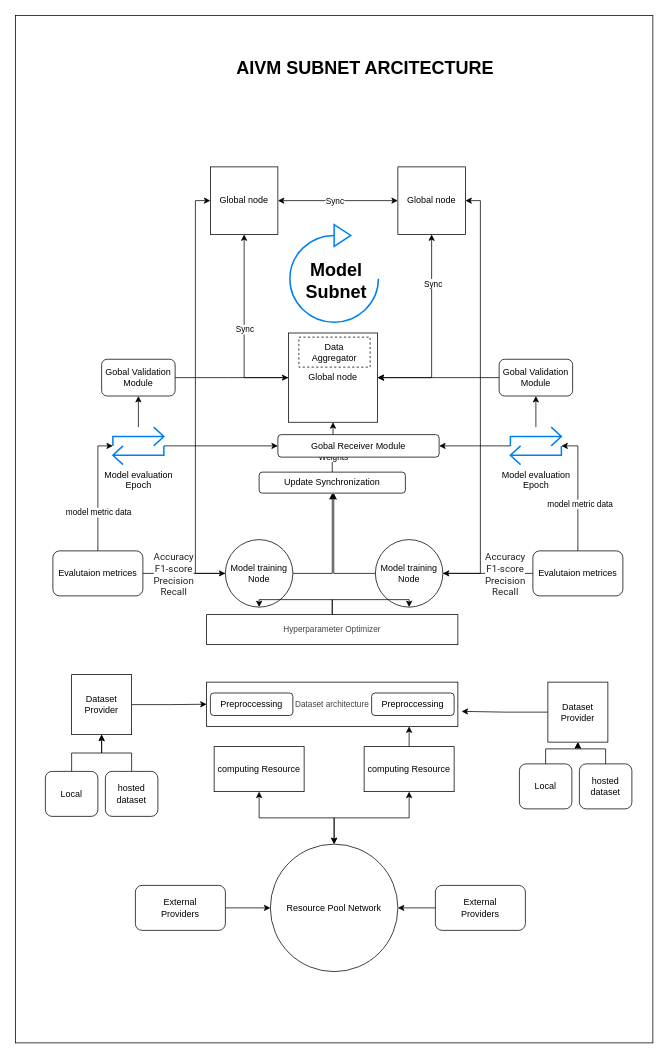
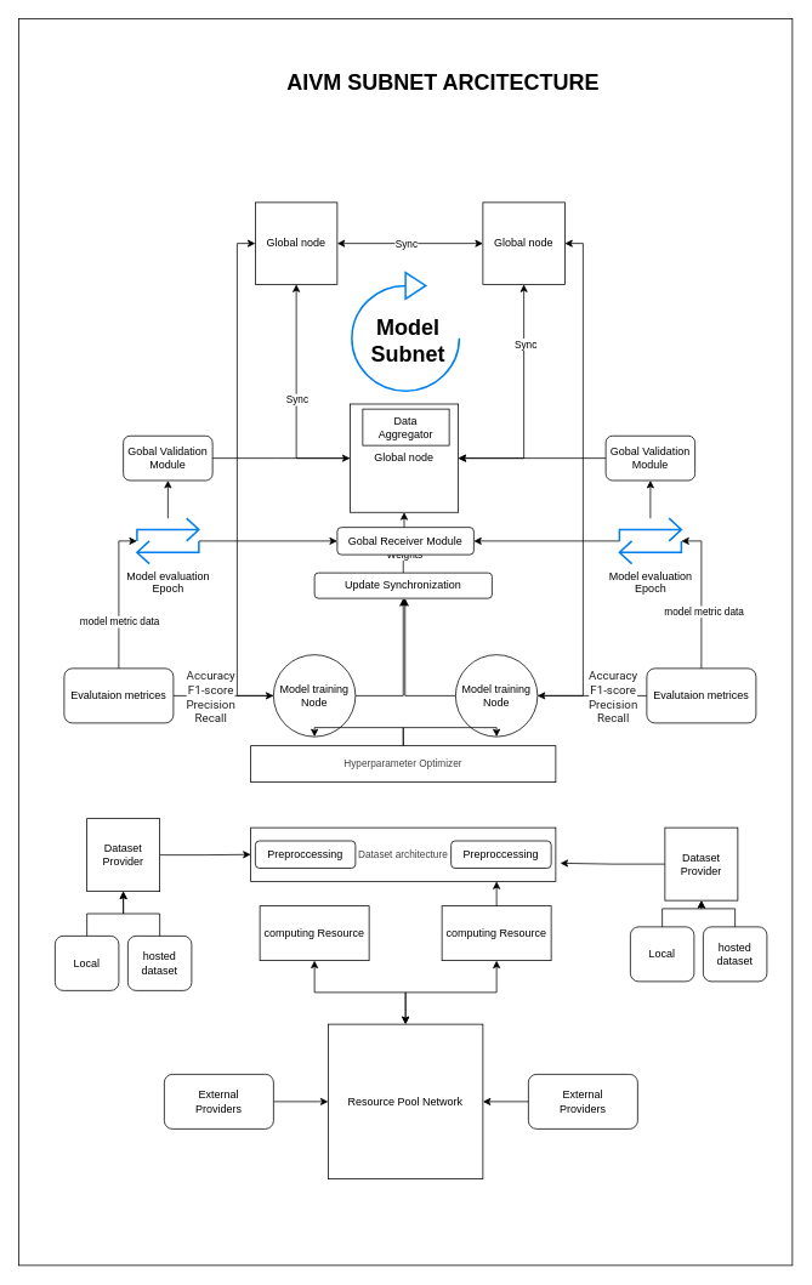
  <mxCell id="0" />
  <mxCell id="1" parent="0" />
  <mxCell id="2" value="" style="rounded=0;whiteSpace=wrap;html=1;" vertex="1" parent="1"><mxGeometry y="20" width="850" height="1370" as="geometry" x="20" /></mxCell>
  <mxCell id="3" style="edgeStyle=orthogonalEdgeStyle;rounded=0;orthogonalLoop=1;jettySize=auto;html=1;" edge="1" parent="1" source="4"><mxGeometry relative="1" as="geometry"><mxPoint x="220" y="503" as="targetPoint" /></mxGeometry></mxCell>
  <mxCell id="4" value="Global node" style="whiteSpace=wrap;html=1;aspect=fixed;" vertex="1" parent="1"><mxGeometry x="384" y="443.5" width="119" height="119" as="geometry" /></mxCell>
  <mxCell id="5" style="edgeStyle=orthogonalEdgeStyle;rounded=0;orthogonalLoop=1;jettySize=auto;html=1;entryX=1;entryY=0.5;entryDx=0;entryDy=0;startArrow=classic;startFill=1;" edge="1" parent="1" source="6" target="4"><mxGeometry relative="1" as="geometry"><Array as="points"><mxPoint x="575" y="503" /></Array></mxGeometry></mxCell>
  <mxCell id="6" value="Global node" style="whiteSpace=wrap;html=1;aspect=fixed;" vertex="1" parent="1"><mxGeometry x="530" y="222" width="90" height="90" as="geometry" /></mxCell>
  <mxCell id="7" style="edgeStyle=orthogonalEdgeStyle;rounded=0;orthogonalLoop=1;jettySize=auto;html=1;entryX=0;entryY=0.5;entryDx=0;entryDy=0;startArrow=classic;startFill=1;" edge="1" parent="1" source="10" target="4"><mxGeometry relative="1" as="geometry"><Array as="points"><mxPoint x="325" y="503" /></Array></mxGeometry></mxCell>
  <mxCell id="8" style="edgeStyle=orthogonalEdgeStyle;rounded=0;orthogonalLoop=1;jettySize=auto;html=1;startArrow=classic;startFill=1;" edge="1" parent="1" source="10" target="6"><mxGeometry relative="1" as="geometry" /></mxCell>
  <mxCell id="9" value="Sync" style="edgeLabel;html=1;align=center;verticalAlign=middle;resizable=0;points=[];" vertex="1" connectable="0" parent="8"><mxGeometry x="0.082" y="4" relative="1" as="geometry"><mxPoint x="-12" y="4" as="offset" /></mxGeometry></mxCell>
  <mxCell id="10" value="Global node" style="whiteSpace=wrap;html=1;aspect=fixed;" vertex="1" parent="1"><mxGeometry x="280" y="222" width="90" height="90" as="geometry" /></mxCell>
  <mxCell id="11" value="&lt;h1 style=&quot;margin-top: 0px;&quot;&gt;Model Subnet&lt;/h1&gt;" style="text;html=1;whiteSpace=wrap;overflow=hidden;rounded=0;align=center;" vertex="1" parent="1"><mxGeometry x="393" y="339" width="110" height="70" as="geometry" /></mxCell>
  <mxCell id="12" value="Sync" style="edgeLabel;html=1;align=center;verticalAlign=middle;resizable=0;points=[];" vertex="1" connectable="0" parent="1"><mxGeometry x="460" y="292" as="geometry"><mxPoint x="116" y="85" as="offset" /></mxGeometry></mxCell>
  <mxCell id="13" value="Sync" style="edgeLabel;html=1;align=center;verticalAlign=middle;resizable=0;points=[];" vertex="1" connectable="0" parent="1"><mxGeometry x="325" y="438" as="geometry" /></mxCell>
  <mxCell id="14" style="edgeStyle=orthogonalEdgeStyle;rounded=0;orthogonalLoop=1;jettySize=auto;html=1;entryX=0.5;entryY=1;entryDx=0;entryDy=0;" edge="1" parent="1" source="16" target="53"><mxGeometry relative="1" as="geometry"><Array as="points"><mxPoint x="443" y="764" /></Array></mxGeometry></mxCell>
  <mxCell id="15" style="edgeStyle=orthogonalEdgeStyle;rounded=0;orthogonalLoop=1;jettySize=auto;html=1;entryX=0;entryY=0.5;entryDx=0;entryDy=0;" edge="1" parent="1" source="16" target="10"><mxGeometry relative="1" as="geometry"><Array as="points"><mxPoint x="260" y="764" /><mxPoint x="260" y="267" /></Array></mxGeometry></mxCell>
  <mxCell id="16" value="Model training&lt;div&gt;Node&lt;/div&gt;" style="ellipse;whiteSpace=wrap;html=1;aspect=fixed;" vertex="1" parent="1"><mxGeometry x="300" y="719" width="90" height="90" as="geometry" /></mxCell>
  <mxCell id="17" style="edgeStyle=orthogonalEdgeStyle;rounded=0;orthogonalLoop=1;jettySize=auto;html=1;entryX=0.5;entryY=1;entryDx=0;entryDy=0;" edge="1" parent="1" source="53" target="4"><mxGeometry relative="1" as="geometry" /></mxCell>
  <mxCell id="18" value="Weights" style="edgeLabel;html=1;align=center;verticalAlign=middle;resizable=0;points=[];" vertex="1" connectable="0" parent="17"><mxGeometry x="0.742" relative="1" as="geometry"><mxPoint y="37" as="offset" /></mxGeometry></mxCell>
  <mxCell id="19" style="edgeStyle=orthogonalEdgeStyle;rounded=0;orthogonalLoop=1;jettySize=auto;html=1;entryX=1;entryY=0.5;entryDx=0;entryDy=0;" edge="1" parent="1" source="21" target="6"><mxGeometry relative="1" as="geometry"><Array as="points"><mxPoint x="640" y="764" /><mxPoint x="640" y="267" /></Array></mxGeometry></mxCell>
  <mxCell id="20" style="edgeStyle=orthogonalEdgeStyle;rounded=0;orthogonalLoop=1;jettySize=auto;html=1;entryX=0.5;entryY=1;entryDx=0;entryDy=0;" edge="1" parent="1"><mxGeometry relative="1" as="geometry"><mxPoint x="502" y="764" as="sourcePoint" /><mxPoint x="444.5" y="657" as="targetPoint" /><Array as="points"><mxPoint x="445" y="764" /></Array></mxGeometry></mxCell>
  <mxCell id="21" value="Model training&lt;div&gt;Node&lt;/div&gt;" style="ellipse;whiteSpace=wrap;html=1;aspect=fixed;" vertex="1" parent="1"><mxGeometry x="500" y="719" width="90" height="90" as="geometry" /></mxCell>
  <mxCell id="22" value="computing Resource" style="rounded=0;whiteSpace=wrap;html=1;" vertex="1" parent="1"><mxGeometry x="285" y="995" width="120" height="60" as="geometry" /></mxCell>
  <mxCell id="23" value="computing Resource" style="rounded=0;whiteSpace=wrap;html=1;" vertex="1" parent="1"><mxGeometry x="485" y="995" width="120" height="60" as="geometry" /></mxCell>
  <mxCell id="24" style="edgeStyle=orthogonalEdgeStyle;rounded=0;orthogonalLoop=1;jettySize=auto;html=1;entryX=0.5;entryY=1;entryDx=0;entryDy=0;startArrow=classic;startFill=1;" edge="1" parent="1" source="26" target="23"><mxGeometry relative="1" as="geometry" /></mxCell>
  <mxCell id="25" style="edgeStyle=orthogonalEdgeStyle;rounded=0;orthogonalLoop=1;jettySize=auto;html=1;entryX=0.5;entryY=1;entryDx=0;entryDy=0;startArrow=classic;startFill=1;" edge="1" parent="1" source="26" target="22"><mxGeometry relative="1" as="geometry" /></mxCell>
- <mxCell id="26" value="Resource Pool Network" style="ellipse;whiteSpace=wrap;html=1;aspect=fixed;" vertex="1" parent="1"><mxGeometry x="360" y="1125" width="170" height="170" as="geometry" /></mxCell>
+ <mxCell id="26" value="Resource Pool Network" style="whiteSpace=wrap;html=1;aspect=fixed;rounded=0;" vertex="1" parent="1"><mxGeometry x="360" y="1125" width="170" height="170" as="geometry" /></mxCell>
  <mxCell id="27" value="" style="edgeStyle=orthogonalEdgeStyle;rounded=0;orthogonalLoop=1;jettySize=auto;html=1;" edge="1" parent="1" source="28" target="26"><mxGeometry relative="1" as="geometry" /></mxCell>
  <mxCell id="28" value="External &lt;br&gt;Providers" style="rounded=1;whiteSpace=wrap;html=1;" vertex="1" parent="1"><mxGeometry x="180" y="1180" width="120" height="60" as="geometry" /></mxCell>
  <mxCell id="29" value="" style="edgeStyle=orthogonalEdgeStyle;rounded=0;orthogonalLoop=1;jettySize=auto;html=1;" edge="1" parent="1" source="30" target="26"><mxGeometry relative="1" as="geometry" /></mxCell>
  <mxCell id="30" value="External&lt;br&gt;Providers" style="rounded=1;whiteSpace=wrap;html=1;" vertex="1" parent="1"><mxGeometry x="580" y="1180" width="120" height="60" as="geometry" /></mxCell>
  <mxCell id="31" style="edgeStyle=orthogonalEdgeStyle;rounded=0;orthogonalLoop=1;jettySize=auto;html=1;entryX=0;entryY=0.5;entryDx=0;entryDy=0;" edge="1" parent="1" source="33" target="16"><mxGeometry relative="1" as="geometry" /></mxCell>
  <mxCell id="32" value="&lt;div&gt;&lt;span style=&quot;color: rgb(32, 33, 36); font-family: Roboto, arial, sans-serif; font-size: 13px; text-align: left; white-space: pre-wrap;&quot;&gt;Accuracy&lt;br/&gt;F1-score&lt;br/&gt;Precision&lt;br/&gt;Recall&lt;/span&gt;&lt;br&gt;&lt;/div&gt;" style="edgeLabel;html=1;align=center;verticalAlign=middle;resizable=0;points=[];" vertex="1" connectable="0" parent="31"><mxGeometry x="-0.23" y="-2" relative="1" as="geometry"><mxPoint x="-2" y="-2" as="offset" /></mxGeometry></mxCell>
  <mxCell id="33" value="Evalutaion metrices" style="rounded=1;whiteSpace=wrap;html=1;" vertex="1" parent="1"><mxGeometry x="70" y="734" width="120" height="60" as="geometry" /></mxCell>
  <mxCell id="34" style="edgeStyle=orthogonalEdgeStyle;rounded=0;orthogonalLoop=1;jettySize=auto;html=1;entryX=1;entryY=0.5;entryDx=0;entryDy=0;" edge="1" parent="1" source="37" target="21"><mxGeometry relative="1" as="geometry" /></mxCell>
  <mxCell id="35" value="&lt;span style=&quot;color: rgb(32, 33, 36); font-family: Roboto, arial, sans-serif; font-size: 13px; text-align: left; white-space: pre-wrap;&quot;&gt;Accuracy&lt;/span&gt;&lt;span style=&quot;color: rgb(32, 33, 36); font-family: Roboto, arial, sans-serif; font-size: 13px; text-align: left; white-space: pre-wrap;&quot;&gt;&lt;br/&gt;&lt;/span&gt;&lt;span style=&quot;color: rgb(32, 33, 36); font-family: Roboto, arial, sans-serif; font-size: 13px; text-align: left; white-space: pre-wrap;&quot;&gt;F1-score&lt;/span&gt;&lt;span style=&quot;color: rgb(32, 33, 36); font-family: Roboto, arial, sans-serif; font-size: 13px; text-align: left; white-space: pre-wrap;&quot;&gt;&lt;br/&gt;&lt;/span&gt;&lt;span style=&quot;color: rgb(32, 33, 36); font-family: Roboto, arial, sans-serif; font-size: 13px; text-align: left; white-space: pre-wrap;&quot;&gt;Precision&lt;/span&gt;&lt;span style=&quot;color: rgb(32, 33, 36); font-family: Roboto, arial, sans-serif; font-size: 13px; text-align: left; white-space: pre-wrap;&quot;&gt;&lt;br/&gt;&lt;/span&gt;&lt;span style=&quot;color: rgb(32, 33, 36); font-family: Roboto, arial, sans-serif; font-size: 13px; text-align: left; white-space: pre-wrap;&quot;&gt;Recall&lt;/span&gt;" style="edgeLabel;html=1;align=center;verticalAlign=middle;resizable=0;points=[];" vertex="1" connectable="0" parent="34"><mxGeometry x="-0.369" relative="1" as="geometry"><mxPoint as="offset" /></mxGeometry></mxCell>
  <mxCell id="36" style="edgeStyle=orthogonalEdgeStyle;rounded=0;orthogonalLoop=1;jettySize=auto;html=1;entryX=1;entryY=0.5;entryDx=0;entryDy=0;" edge="1" parent="1" source="60" target="38"><mxGeometry relative="1" as="geometry"><Array as="points" /></mxGeometry></mxCell>
  <mxCell id="37" value="Evalutaion metrices" style="rounded=1;whiteSpace=wrap;html=1;" vertex="1" parent="1"><mxGeometry x="710" y="734" width="120" height="60" as="geometry" /></mxCell>
- <mxCell id="38" value="Gobal Receiver Module" style="rounded=1;whiteSpace=wrap;html=1;" vertex="1" parent="1"><mxGeometry x="370" y="579" width="215" height="30" as="geometry" /></mxCell>
+ <mxCell id="38" value="Gobal Receiver Module" style="rounded=1;whiteSpace=wrap;html=1;" vertex="1" parent="1"><mxGeometry x="370" y="579" width="150" height="30" as="geometry" /></mxCell>
  <mxCell id="39" value="&lt;span id=&quot;docs-internal-guid-6943a75f-7fff-e89c-d8d8-6e341c577ea2&quot;&gt;&lt;span style=&quot;font-family: Arial, sans-serif; color: rgb(67, 67, 67); background-color: transparent; font-variant-numeric: normal; font-variant-east-asian: normal; font-variant-alternates: normal; font-variant-position: normal; vertical-align: baseline; white-space-collapse: preserve;&quot;&gt;&lt;font style=&quot;font-size: 11px;&quot;&gt;Dataset architecture&lt;/font&gt;&lt;/span&gt;&lt;/span&gt;" style="rounded=0;whiteSpace=wrap;html=1;" vertex="1" parent="1"><mxGeometry x="275" y="909" width="335" height="59" as="geometry" /></mxCell>
  <mxCell id="40" value="" style="edgeStyle=orthogonalEdgeStyle;rounded=0;orthogonalLoop=1;jettySize=auto;html=1;" edge="1" parent="1" source="23"><mxGeometry relative="1" as="geometry"><mxPoint x="545" y="995" as="sourcePoint" /><mxPoint x="545.027" y="968" as="targetPoint" /></mxGeometry></mxCell>
  <mxCell id="41" value="" style="edgeStyle=orthogonalEdgeStyle;rounded=0;orthogonalLoop=1;jettySize=auto;html=1;" edge="1" parent="1" source="42" target="39"><mxGeometry relative="1" as="geometry" /></mxCell>
  <mxCell id="42" value="Dataset&lt;br&gt;Provider" style="whiteSpace=wrap;html=1;aspect=fixed;" vertex="1" parent="1"><mxGeometry x="95" y="899" width="80" height="80" as="geometry" /></mxCell>
  <mxCell id="43" value="" style="edgeStyle=orthogonalEdgeStyle;rounded=0;orthogonalLoop=1;jettySize=auto;html=1;" edge="1" parent="1" source="44"><mxGeometry relative="1" as="geometry"><mxPoint x="615" y="948" as="targetPoint" /></mxGeometry></mxCell>
  <mxCell id="44" value="Dataset&lt;br&gt;Provider" style="whiteSpace=wrap;html=1;aspect=fixed;" vertex="1" parent="1"><mxGeometry x="730" y="909" width="80" height="80" as="geometry" /></mxCell>
  <mxCell id="45" style="edgeStyle=orthogonalEdgeStyle;rounded=0;orthogonalLoop=1;jettySize=auto;html=1;entryX=0.5;entryY=1;entryDx=0;entryDy=0;" edge="1" parent="1" source="46" target="42"><mxGeometry relative="1" as="geometry" /></mxCell>
  <mxCell id="46" value="Local" style="rounded=1;whiteSpace=wrap;html=1;" vertex="1" parent="1"><mxGeometry x="60" y="1028" width="70" height="60" as="geometry" /></mxCell>
  <mxCell id="47" style="edgeStyle=orthogonalEdgeStyle;rounded=0;orthogonalLoop=1;jettySize=auto;html=1;entryX=0.5;entryY=1;entryDx=0;entryDy=0;" edge="1" parent="1" source="48" target="42"><mxGeometry relative="1" as="geometry" /></mxCell>
  <mxCell id="48" value="hosted dataset" style="rounded=1;whiteSpace=wrap;html=1;" vertex="1" parent="1"><mxGeometry x="140" y="1028" width="70" height="60" as="geometry" /></mxCell>
  <mxCell id="49" style="edgeStyle=orthogonalEdgeStyle;rounded=0;orthogonalLoop=1;jettySize=auto;html=1;" edge="1" parent="1" source="50" target="44"><mxGeometry relative="1" as="geometry" /></mxCell>
  <mxCell id="50" value="Local" style="rounded=1;whiteSpace=wrap;html=1;" vertex="1" parent="1"><mxGeometry x="692" y="1018" width="70" height="60" as="geometry" /></mxCell>
  <mxCell id="51" style="edgeStyle=orthogonalEdgeStyle;rounded=0;orthogonalLoop=1;jettySize=auto;html=1;entryX=0.5;entryY=1;entryDx=0;entryDy=0;" edge="1" parent="1" source="52" target="44"><mxGeometry relative="1" as="geometry" /></mxCell>
  <mxCell id="52" value="hosted dataset" style="rounded=1;whiteSpace=wrap;html=1;" vertex="1" parent="1"><mxGeometry x="772" y="1018" width="70" height="60" as="geometry" /></mxCell>
  <mxCell id="53" value="Update Synchronization" style="rounded=1;whiteSpace=wrap;html=1;" vertex="1" parent="1"><mxGeometry x="345" y="629" width="195" height="28" as="geometry" /></mxCell>
  <mxCell id="54" style="edgeStyle=orthogonalEdgeStyle;rounded=0;orthogonalLoop=1;jettySize=auto;html=1;entryX=0.5;entryY=1;entryDx=0;entryDy=0;" edge="1" parent="1" source="56" target="16"><mxGeometry relative="1" as="geometry" /></mxCell>
  <mxCell id="55" style="edgeStyle=orthogonalEdgeStyle;rounded=0;orthogonalLoop=1;jettySize=auto;html=1;entryX=0.5;entryY=1;entryDx=0;entryDy=0;" edge="1" parent="1" source="56" target="21"><mxGeometry relative="1" as="geometry" /></mxCell>
  <mxCell id="56" value="&lt;span style=&quot;color: rgb(67, 67, 67); font-family: Arial, sans-serif; font-size: 11px; white-space-collapse: preserve;&quot;&gt;Hyperparameter Optimizer&lt;/span&gt;" style="rounded=0;whiteSpace=wrap;html=1;" vertex="1" parent="1"><mxGeometry x="275" y="819" width="335" height="40" as="geometry" /></mxCell>
  <mxCell id="57" value="" style="edgeStyle=orthogonalEdgeStyle;rounded=0;orthogonalLoop=1;jettySize=auto;html=1;entryX=1;entryY=0.5;entryDx=0;entryDy=0;" edge="1" parent="1" source="37" target="60"><mxGeometry relative="1" as="geometry"><mxPoint x="770" y="734" as="sourcePoint" /><mxPoint x="520" y="594" as="targetPoint" /><Array as="points"><mxPoint x="770" y="594" /></Array></mxGeometry></mxCell>
  <mxCell id="58" value="model metric data" style="edgeLabel;html=1;align=center;verticalAlign=middle;resizable=0;points=[];" vertex="1" connectable="0" parent="57"><mxGeometry x="-0.218" y="-2" relative="1" as="geometry"><mxPoint as="offset" /></mxGeometry></mxCell>
  <mxCell id="59" value="" style="edgeStyle=orthogonalEdgeStyle;rounded=0;orthogonalLoop=1;jettySize=auto;html=1;" edge="1" parent="1" source="60" target="68"><mxGeometry relative="1" as="geometry" /></mxCell>
  <mxCell id="60" value="Model evaluation &lt;br&gt;Epoch" style="html=1;verticalLabelPosition=bottom;align=center;labelBackgroundColor=#ffffff;verticalAlign=top;strokeWidth=2;strokeColor=#0080F0;shadow=0;dashed=0;shape=mxgraph.ios7.icons.repeat;pointerEvents=1" vertex="1" parent="1"><mxGeometry x="680" y="569" width="68" height="50" as="geometry" /></mxCell>
  <mxCell id="61" value="" style="edgeStyle=orthogonalEdgeStyle;rounded=0;orthogonalLoop=1;jettySize=auto;html=1;entryX=0;entryY=0.5;entryDx=0;entryDy=0;" edge="1" parent="1" source="33" target="65"><mxGeometry relative="1" as="geometry"><mxPoint x="130" y="734" as="sourcePoint" /><mxPoint x="370" y="594" as="targetPoint" /><Array as="points" /></mxGeometry></mxCell>
  <mxCell id="62" value="model metric data" style="edgeLabel;html=1;align=center;verticalAlign=middle;resizable=0;points=[];" vertex="1" connectable="0" parent="61"><mxGeometry x="-0.344" relative="1" as="geometry"><mxPoint as="offset" /></mxGeometry></mxCell>
  <mxCell id="63" style="edgeStyle=orthogonalEdgeStyle;rounded=0;orthogonalLoop=1;jettySize=auto;html=1;" edge="1" parent="1" source="65" target="38"><mxGeometry relative="1" as="geometry" /></mxCell>
  <mxCell id="64" value="" style="edgeStyle=orthogonalEdgeStyle;rounded=0;orthogonalLoop=1;jettySize=auto;html=1;" edge="1" parent="1" source="65" target="66"><mxGeometry relative="1" as="geometry" /></mxCell>
  <mxCell id="65" value="Model evaluation &lt;br&gt;Epoch" style="html=1;verticalLabelPosition=bottom;align=center;labelBackgroundColor=#ffffff;verticalAlign=top;strokeWidth=2;strokeColor=#0080F0;shadow=0;dashed=0;shape=mxgraph.ios7.icons.repeat;pointerEvents=1" vertex="1" parent="1"><mxGeometry x="150" y="569" width="68" height="50" as="geometry" /></mxCell>
  <mxCell id="66" value="Gobal Validation Module" style="rounded=1;whiteSpace=wrap;html=1;" vertex="1" parent="1"><mxGeometry x="135" y="478.5" width="98" height="49" as="geometry" /></mxCell>
  <mxCell id="67" style="edgeStyle=orthogonalEdgeStyle;rounded=0;orthogonalLoop=1;jettySize=auto;html=1;" edge="1" parent="1" source="68" target="4"><mxGeometry relative="1" as="geometry" /></mxCell>
  <mxCell id="68" value="Gobal Validation Module" style="rounded=1;whiteSpace=wrap;html=1;" vertex="1" parent="1"><mxGeometry x="665" y="478.5" width="98" height="49" as="geometry" /></mxCell>
- <mxCell id="69" value="Data &lt;br&gt;Aggregator" style="rounded=0;whiteSpace=wrap;html=1;dashed=1;" vertex="1" parent="1"><mxGeometry x="398" y="449" width="95" height="40" as="geometry" /></mxCell>
+ <mxCell id="69" value="Data &lt;br&gt;Aggregator" style="rounded=0;whiteSpace=wrap;html=1;" vertex="1" parent="1"><mxGeometry x="398" y="449" width="95" height="40" as="geometry" /></mxCell>
  <mxCell id="70" value="Preproccessing" style="rounded=1;whiteSpace=wrap;html=1;" vertex="1" parent="1"><mxGeometry x="495" y="923.5" width="110" height="30" as="geometry" /></mxCell>
  <mxCell id="71" value="Preproccessing" style="rounded=1;whiteSpace=wrap;html=1;" vertex="1" parent="1"><mxGeometry x="280" y="923.5" width="110" height="30" as="geometry" /></mxCell>
  <mxCell id="72" value="" style="html=1;verticalLabelPosition=bottom;align=center;labelBackgroundColor=#ffffff;verticalAlign=top;strokeWidth=2;strokeColor=#0080F0;shadow=0;dashed=0;shape=mxgraph.ios7.icons.reload;" vertex="1" parent="1"><mxGeometry x="386" y="299" width="118" height="130" as="geometry" /></mxCell>
  <mxCell id="73" value="&lt;h1 style=&quot;margin-top: 0px;&quot;&gt;AIVM SUBNET ARCITECTURE&lt;/h1&gt;" style="text;html=1;whiteSpace=wrap;overflow=hidden;rounded=0;" vertex="1" parent="1"><mxGeometry x="312.5" y="70" width="355" height="40" as="geometry" /></mxCell>
